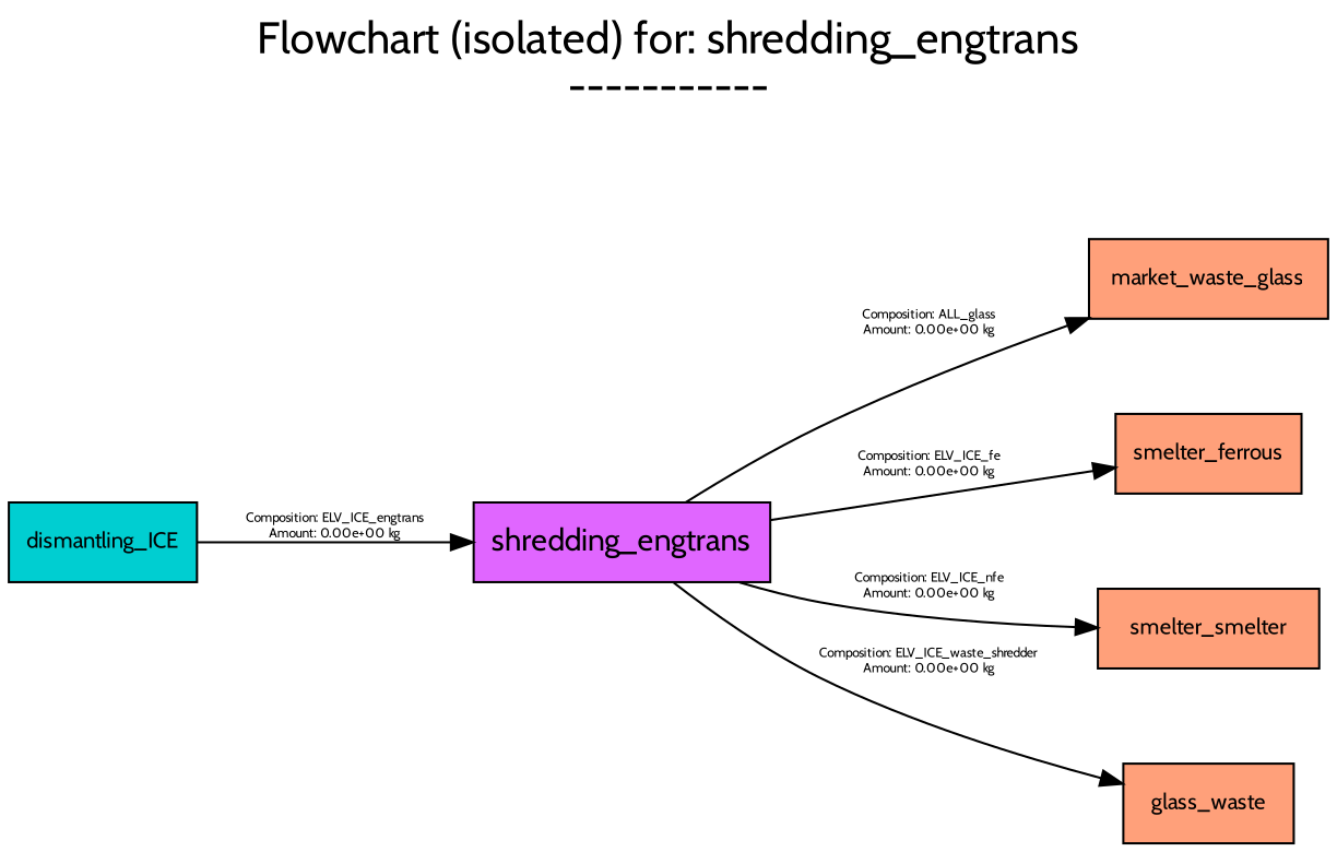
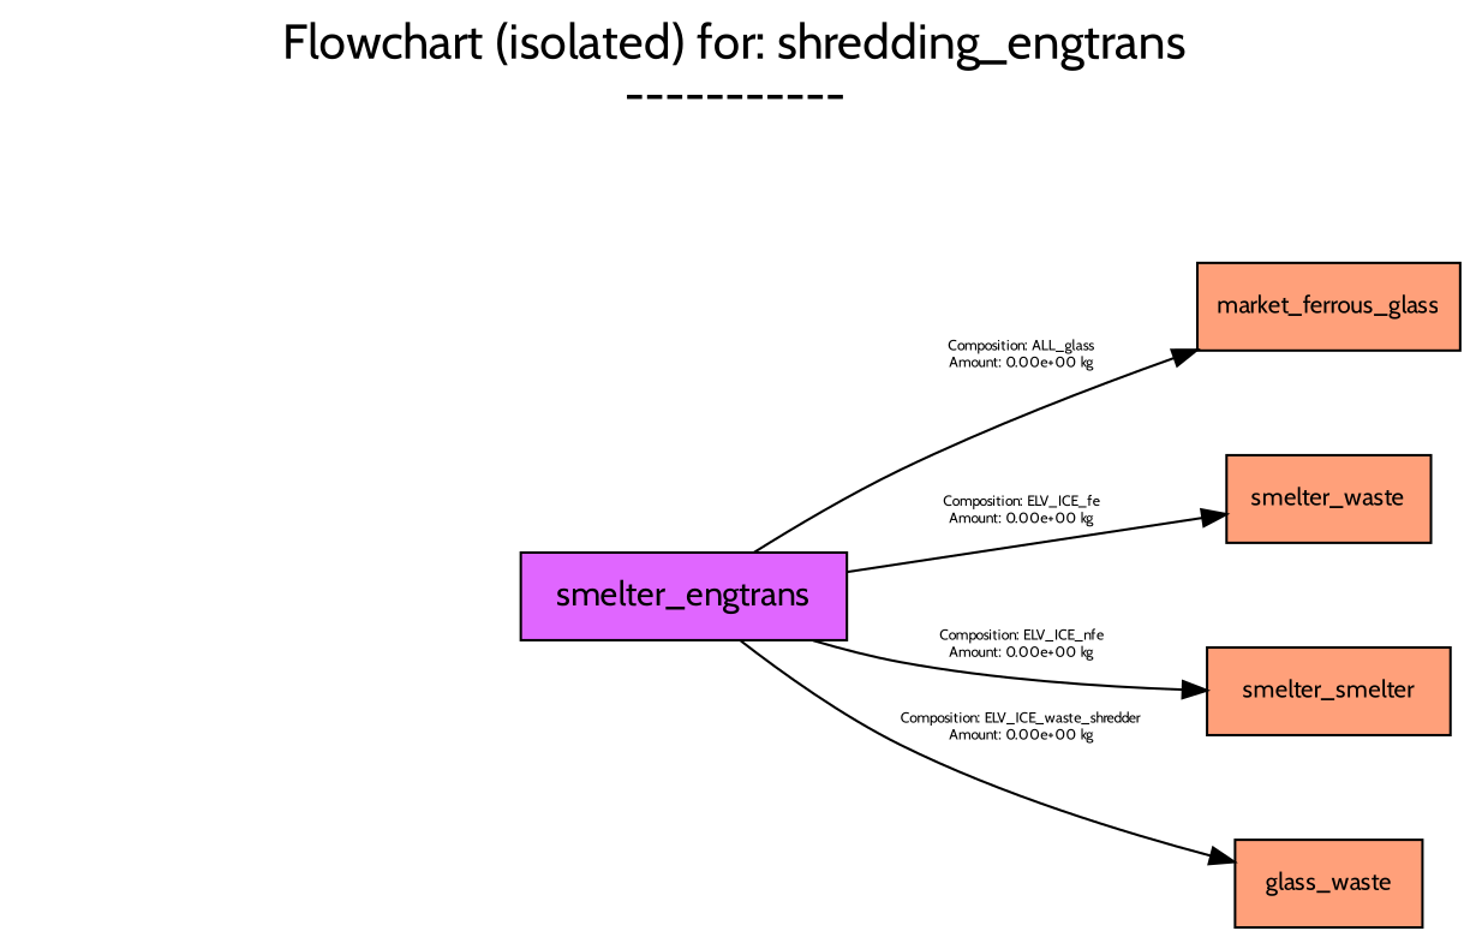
  digraph {
    font=Cabin
    fontname=Cabin
    fontsize=20
    label="Flowchart (isolated) for: shredding_engtrans\n-----------"
    labeljust=c
    labelloc=tc
    nodesep=0.6
    rankdir=LR
    ranksep=0.6
    node [fillcolor=lightsalmon1 fontname=Cabin fontsize=10 shape=box style=filled]
    edge [color=black fontname=Cabin fontsize=6]
-   shredding_engtrans [fillcolor=mediumorchid1 fontsize=14 height=0.5 width=1.8611]
-   market_waste_glass [height=0.5 width=1.4444]
-   smelter_ferrous [height=0.5 width=1.1667]
+   shredding_engtrans [fillcolor=mediumorchid1 fontsize=14 height=0.5 width=1.8611 label=smelter_engtrans]
+   market_waste_glass [height=0.5 width=1.4444 label=market_ferrous_glass]
+   smelter_ferrous [height=0.5 width=1.1667 label=smelter_waste]
    n4 [height=0.5 label=smelter_smelter width=1.3889]
    n5 [height=0.5 label=glass_waste width=1.0694]
-   dismantling_ICE [fillcolor=darkturquoise height=0.5 width=1.1806]
    shredding_engtrans -> market_waste_glass [label="Composition: ALL_glass\nAmount: 0.00e+00 kg"]
    shredding_engtrans -> smelter_ferrous [label="Composition: ELV_ICE_fe\nAmount: 0.00e+00 kg"]
    shredding_engtrans -> n4 [label="Composition: ELV_ICE_nfe\nAmount: 0.00e+00 kg"]
    shredding_engtrans -> n5 [label="Composition: ELV_ICE_waste_shredder\nAmount: 0.00e+00 kg"]
-   dismantling_ICE -> shredding_engtrans [label="Composition: ELV_ICE_engtrans\nAmount: 0.00e+00 kg"]
  }
